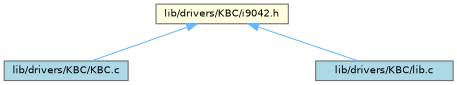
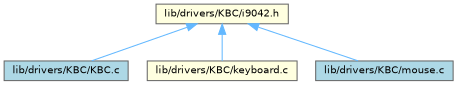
  digraph {
    node [color=grey40 fillcolor=lightyellow fontname=Helvetica fontsize=10 shape=box style=filled]
    edge [color=steelblue1 dir=back fontname=Helvetica fontsize=10 labelfontname=Helvetica labelfontsize=10 style=solid]
    n1 [color=gray40 fontcolor=black height=0.2 label="lib/drivers/KBC/i9042.h" width=0.4]
    n2 [fillcolor=lightblue height=0.2 label="lib/drivers/KBC/KBC.c" width=0.4]
-   n4 [fillcolor=lightblue height=0.2 label="lib/drivers/KBC/lib.c" width=0.4]
+   n3 [height=0.2 label="lib/drivers/KBC/keyboard.c" width=0.4]
+   n4 [fillcolor=lightblue height=0.2 label="lib/drivers/KBC/mouse.c" width=0.4]
    n1 -> n2
+   n1 -> n3
    n1 -> n4
  }
